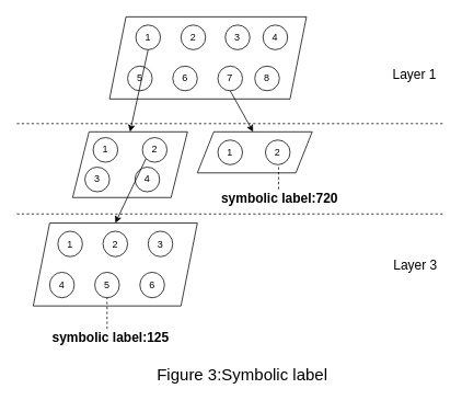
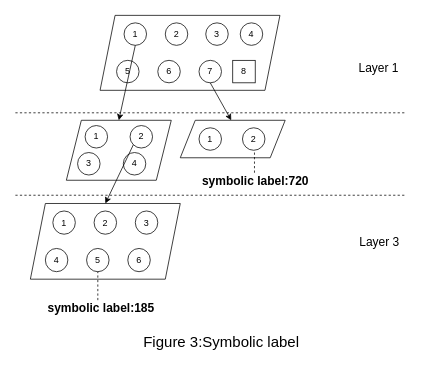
  <mxCell id="0" />
  <mxCell id="1" parent="0" />
  <mxCell id="2" value="" style="shape=parallelogram;perimeter=parallelogramPerimeter;whiteSpace=wrap;html=1;fixedSize=1;" parent="1" vertex="1"><mxGeometry x="88" y="160" width="140" height="80" as="geometry" /></mxCell>
  <mxCell id="3" value="1" style="ellipse;whiteSpace=wrap;html=1;aspect=fixed;" parent="1" vertex="1"><mxGeometry x="113" y="167" width="30" height="30" as="geometry" /></mxCell>
  <mxCell id="4" value="2" style="ellipse;whiteSpace=wrap;html=1;aspect=fixed;" parent="1" vertex="1"><mxGeometry x="173" y="167" width="30" height="30" as="geometry" /></mxCell>
  <mxCell id="5" value="3" style="ellipse;whiteSpace=wrap;html=1;aspect=fixed;" parent="1" vertex="1"><mxGeometry x="103" y="203" width="30" height="30" as="geometry" /></mxCell>
  <mxCell id="6" style="edgeStyle=orthogonalEdgeStyle;rounded=0;orthogonalLoop=1;jettySize=auto;html=1;exitX=0.5;exitY=1;exitDx=0;exitDy=0;" parent="1" source="5" target="5" edge="1"><mxGeometry relative="1" as="geometry" /></mxCell>
  <mxCell id="7" value="4" style="ellipse;whiteSpace=wrap;html=1;aspect=fixed;" parent="1" vertex="1"><mxGeometry x="164" y="203" width="30" height="30" as="geometry" /></mxCell>
  <mxCell id="8" value="" style="shape=parallelogram;perimeter=parallelogramPerimeter;whiteSpace=wrap;html=1;fixedSize=1;" parent="1" vertex="1"><mxGeometry x="40" y="271" width="200" height="101" as="geometry" /></mxCell>
  <mxCell id="9" value="1" style="ellipse;whiteSpace=wrap;html=1;aspect=fixed;" parent="1" vertex="1"><mxGeometry x="70" y="281" width="30" height="31" as="geometry" /></mxCell>
  <mxCell id="10" value="2" style="ellipse;whiteSpace=wrap;html=1;aspect=fixed;" parent="1" vertex="1"><mxGeometry x="125" y="281" width="30" height="31" as="geometry" /></mxCell>
  <mxCell id="11" value="3" style="ellipse;whiteSpace=wrap;html=1;aspect=fixed;" parent="1" vertex="1"><mxGeometry x="180" y="281" width="30" height="31" as="geometry" /></mxCell>
  <mxCell id="12" value="4" style="ellipse;whiteSpace=wrap;html=1;aspect=fixed;" parent="1" vertex="1"><mxGeometry x="60" y="331" width="30" height="31" as="geometry" /></mxCell>
  <mxCell id="13" value="5" style="ellipse;whiteSpace=wrap;html=1;aspect=fixed;" parent="1" vertex="1"><mxGeometry x="115" y="331" width="30" height="31" as="geometry" /></mxCell>
  <mxCell id="14" value="6" style="ellipse;whiteSpace=wrap;html=1;aspect=fixed;" parent="1" vertex="1"><mxGeometry x="170" y="331" width="30" height="31" as="geometry" /></mxCell>
  <mxCell id="15" value="" style="endArrow=classic;html=1;exitX=0;exitY=1;exitDx=0;exitDy=0;entryX=0.5;entryY=0;entryDx=0;entryDy=0;" parent="1" source="4" target="8" edge="1"><mxGeometry width="50" height="50" relative="1" as="geometry"><mxPoint x="223" y="200" as="sourcePoint" /><mxPoint x="273" y="150" as="targetPoint" /></mxGeometry></mxCell>
  <mxCell id="16" value="" style="shape=parallelogram;perimeter=parallelogramPerimeter;whiteSpace=wrap;html=1;fixedSize=1;" parent="1" vertex="1"><mxGeometry x="240" y="160" width="140" height="50" as="geometry" /></mxCell>
  <mxCell id="17" value="1" style="ellipse;whiteSpace=wrap;html=1;aspect=fixed;" parent="1" vertex="1"><mxGeometry x="265" y="170" width="30" height="30" as="geometry" /></mxCell>
  <mxCell id="18" value="2" style="ellipse;whiteSpace=wrap;html=1;aspect=fixed;" parent="1" vertex="1"><mxGeometry x="323" y="170" width="30" height="30" as="geometry" /></mxCell>
  <mxCell id="19" value="&lt;font style=&quot;font-size: 16px&quot;&gt;Layer 1&lt;/font&gt;" style="text;html=1;strokeColor=none;fillColor=none;align=center;verticalAlign=middle;whiteSpace=wrap;rounded=0;" parent="1" vertex="1"><mxGeometry x="470" y="80" width="70" height="20" as="geometry" /></mxCell>
  <mxCell id="20" value="&lt;font style=&quot;font-size: 16px&quot;&gt;Layer 3&lt;/font&gt;" style="text;html=1;strokeColor=none;fillColor=none;align=center;verticalAlign=middle;whiteSpace=wrap;rounded=0;" parent="1" vertex="1"><mxGeometry x="471" y="312" width="70" height="20" as="geometry" /></mxCell>
  <mxCell id="21" value="" style="endArrow=none;dashed=1;html=1;entryX=0.5;entryY=1;entryDx=0;entryDy=0;" parent="1" target="13" edge="1"><mxGeometry width="50" height="50" relative="1" as="geometry"><mxPoint x="130" y="400" as="sourcePoint" /><mxPoint x="260" y="100" as="targetPoint" /></mxGeometry></mxCell>
- <mxCell id="22" value="&lt;font style=&quot;font-size: 16px&quot;&gt;&lt;b&gt;symbolic label:125&lt;/b&gt;&lt;/font&gt;" style="text;html=1;strokeColor=none;fillColor=none;align=center;verticalAlign=middle;whiteSpace=wrap;rounded=0;" parent="1" vertex="1"><mxGeometry x="56" y="400" width="157" height="20" as="geometry" /></mxCell>
+ <mxCell id="22" value="&lt;font style=&quot;font-size: 16px&quot;&gt;&lt;b&gt;symbolic label:185&lt;/b&gt;&lt;/font&gt;" style="text;html=1;strokeColor=none;fillColor=none;align=center;verticalAlign=middle;whiteSpace=wrap;rounded=0;" parent="1" vertex="1"><mxGeometry x="56" y="400" width="157" height="20" as="geometry" /></mxCell>
  <mxCell id="23" value="" style="endArrow=none;dashed=1;html=1;entryX=0.5;entryY=1;entryDx=0;entryDy=0;" parent="1" edge="1"><mxGeometry width="50" height="50" relative="1" as="geometry"><mxPoint x="339" y="230" as="sourcePoint" /><mxPoint x="339" y="203" as="targetPoint" /></mxGeometry></mxCell>
  <mxCell id="24" value="&lt;font style=&quot;font-size: 16px&quot;&gt;&lt;b&gt;symbolic label:720&lt;/b&gt;&lt;/font&gt;" style="text;html=1;strokeColor=none;fillColor=none;align=center;verticalAlign=middle;whiteSpace=wrap;rounded=0;" parent="1" vertex="1"><mxGeometry x="262" y="231" width="157" height="20" as="geometry" /></mxCell>
  <mxCell id="25" value="" style="endArrow=none;dashed=1;html=1;" parent="1" edge="1"><mxGeometry width="50" height="50" relative="1" as="geometry"><mxPoint x="20" y="150" as="sourcePoint" /><mxPoint x="540" y="150" as="targetPoint" /></mxGeometry></mxCell>
  <mxCell id="26" value="" style="endArrow=none;dashed=1;html=1;" parent="1" edge="1"><mxGeometry width="50" height="50" relative="1" as="geometry"><mxPoint x="20" y="260" as="sourcePoint" /><mxPoint x="540" y="260" as="targetPoint" /></mxGeometry></mxCell>
  <mxCell id="27" value="" style="shape=parallelogram;perimeter=parallelogramPerimeter;whiteSpace=wrap;html=1;fixedSize=1;" parent="1" vertex="1"><mxGeometry x="133" y="20" width="240" height="100" as="geometry" /></mxCell>
  <mxCell id="28" value="1" style="ellipse;whiteSpace=wrap;html=1;aspect=fixed;" parent="1" vertex="1"><mxGeometry x="165" y="30" width="30" height="30" as="geometry" /></mxCell>
  <mxCell id="29" value="2" style="ellipse;whiteSpace=wrap;html=1;aspect=fixed;" parent="1" vertex="1"><mxGeometry x="220" y="30" width="30" height="30" as="geometry" /></mxCell>
  <mxCell id="30" value="3" style="ellipse;whiteSpace=wrap;html=1;aspect=fixed;" parent="1" vertex="1"><mxGeometry x="274" y="30" width="30" height="30" as="geometry" /></mxCell>
  <mxCell id="31" value="5" style="ellipse;whiteSpace=wrap;html=1;aspect=fixed;" parent="1" vertex="1"><mxGeometry x="155" y="80" width="30" height="30" as="geometry" /></mxCell>
  <mxCell id="32" value="6" style="ellipse;whiteSpace=wrap;html=1;aspect=fixed;" parent="1" vertex="1"><mxGeometry x="210" y="80" width="30" height="30" as="geometry" /></mxCell>
  <mxCell id="33" value="7" style="ellipse;whiteSpace=wrap;html=1;aspect=fixed;" parent="1" vertex="1"><mxGeometry x="265" y="80" width="30" height="30" as="geometry" /></mxCell>
  <mxCell id="34" value="4" style="ellipse;whiteSpace=wrap;html=1;aspect=fixed;" parent="1" vertex="1"><mxGeometry x="320" y="30" width="30" height="30" as="geometry" /></mxCell>
- <mxCell id="35" value="8" style="ellipse;whiteSpace=wrap;html=1;aspect=fixed;" parent="1" vertex="1"><mxGeometry x="310" y="80" width="30" height="30" as="geometry" /></mxCell>
+ <mxCell id="35" value="8" style="whiteSpace=wrap;html=1;aspect=fixed;rounded=0;" parent="1" vertex="1"><mxGeometry x="310" y="80" width="30" height="30" as="geometry" /></mxCell>
  <mxCell id="36" value="" style="endArrow=classic;html=1;entryX=0.5;entryY=0;entryDx=0;entryDy=0;exitX=0.5;exitY=1;exitDx=0;exitDy=0;" parent="1" source="28" target="2" edge="1"><mxGeometry width="50" height="50" relative="1" as="geometry"><mxPoint x="187.393" y="65.607" as="sourcePoint" /><mxPoint x="273" y="150" as="targetPoint" /></mxGeometry></mxCell>
  <mxCell id="37" value="" style="endArrow=classic;html=1;exitX=0.5;exitY=1;exitDx=0;exitDy=0;entryX=0.5;entryY=0;entryDx=0;entryDy=0;" parent="1" source="33" edge="1"><mxGeometry width="50" height="50" relative="1" as="geometry"><mxPoint x="308.607" y="115.607" as="sourcePoint" /><mxPoint x="308" y="160" as="targetPoint" /></mxGeometry></mxCell>
  <mxCell id="38" value="&lt;font style=&quot;font-size: 20px&quot;&gt;Figure 3:Symbolic label&lt;/font&gt;" style="text;html=1;strokeColor=none;fillColor=none;align=center;verticalAlign=middle;whiteSpace=wrap;rounded=0;" vertex="1" parent="1"><mxGeometry x="148" y="445" width="294" height="20" as="geometry" /></mxCell>
